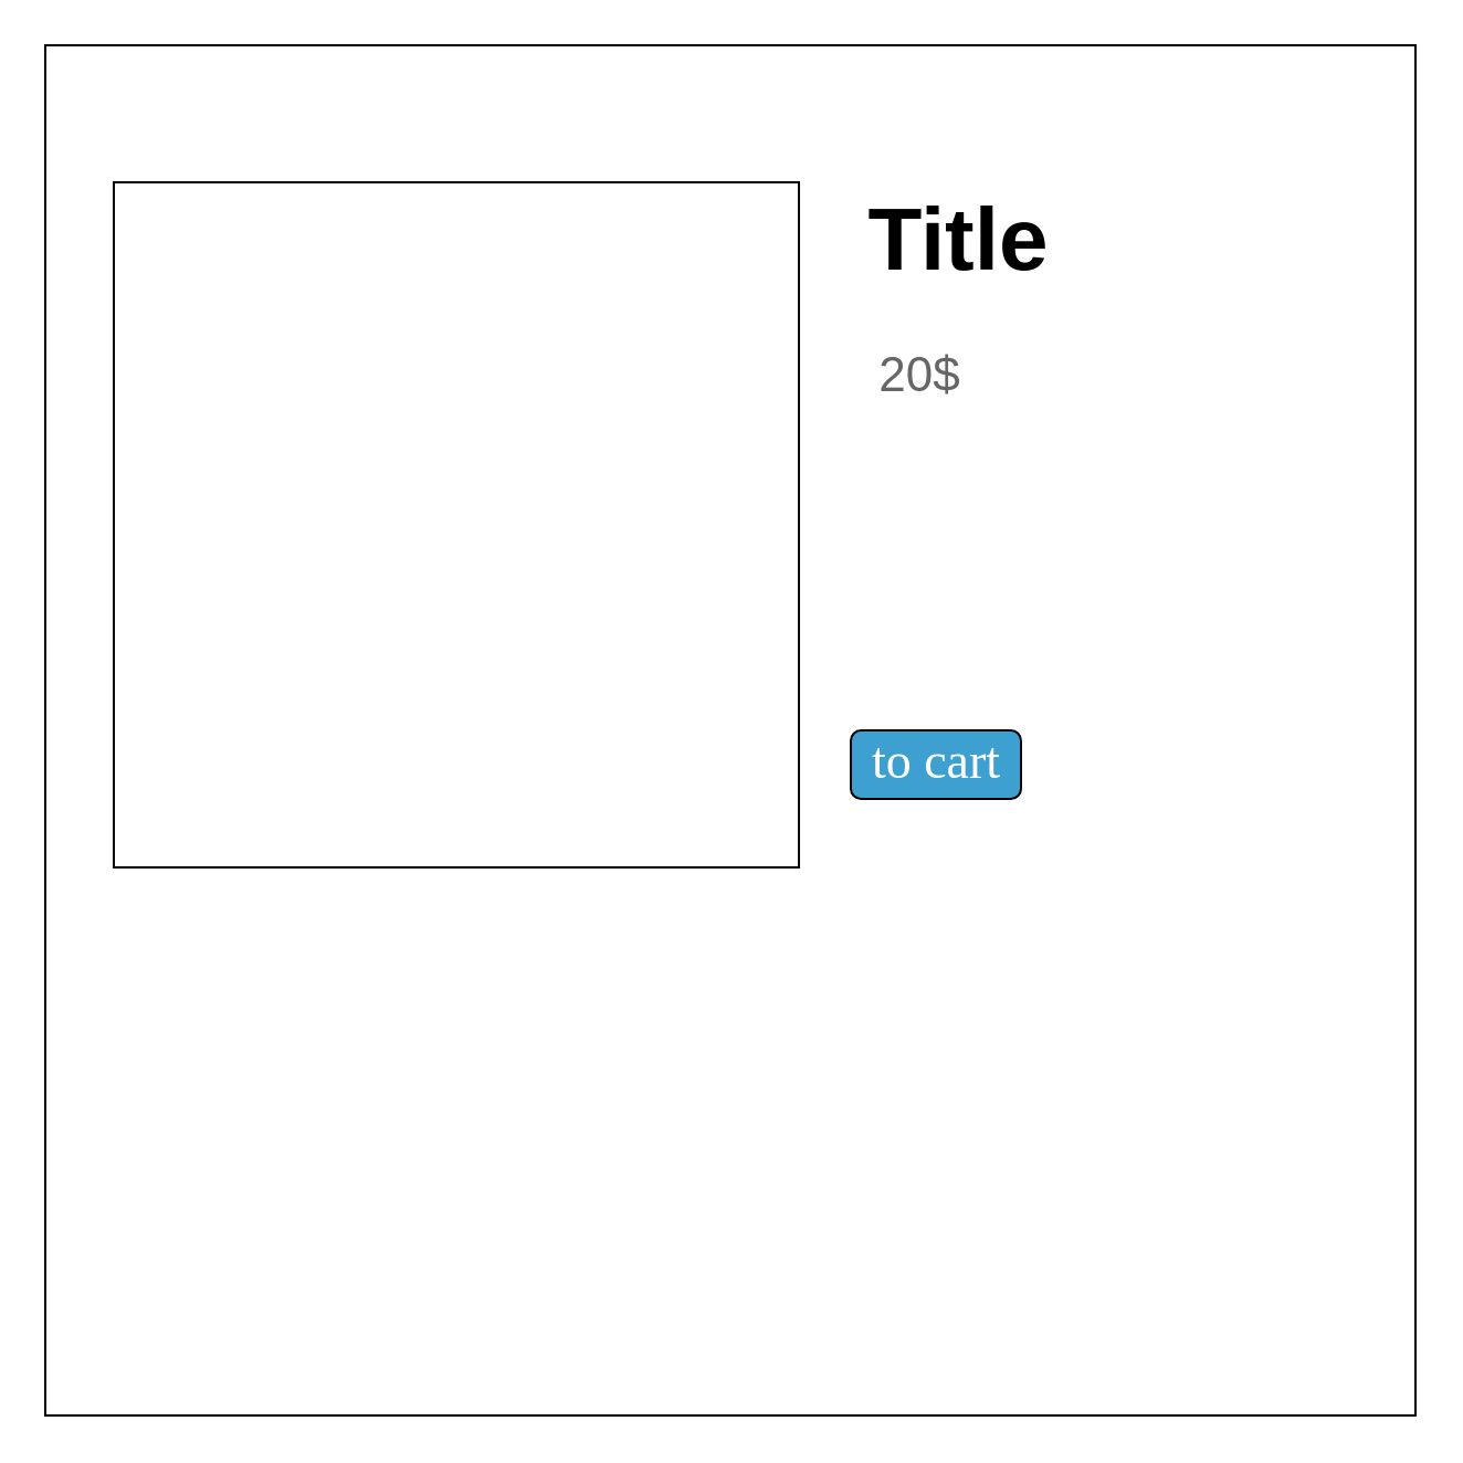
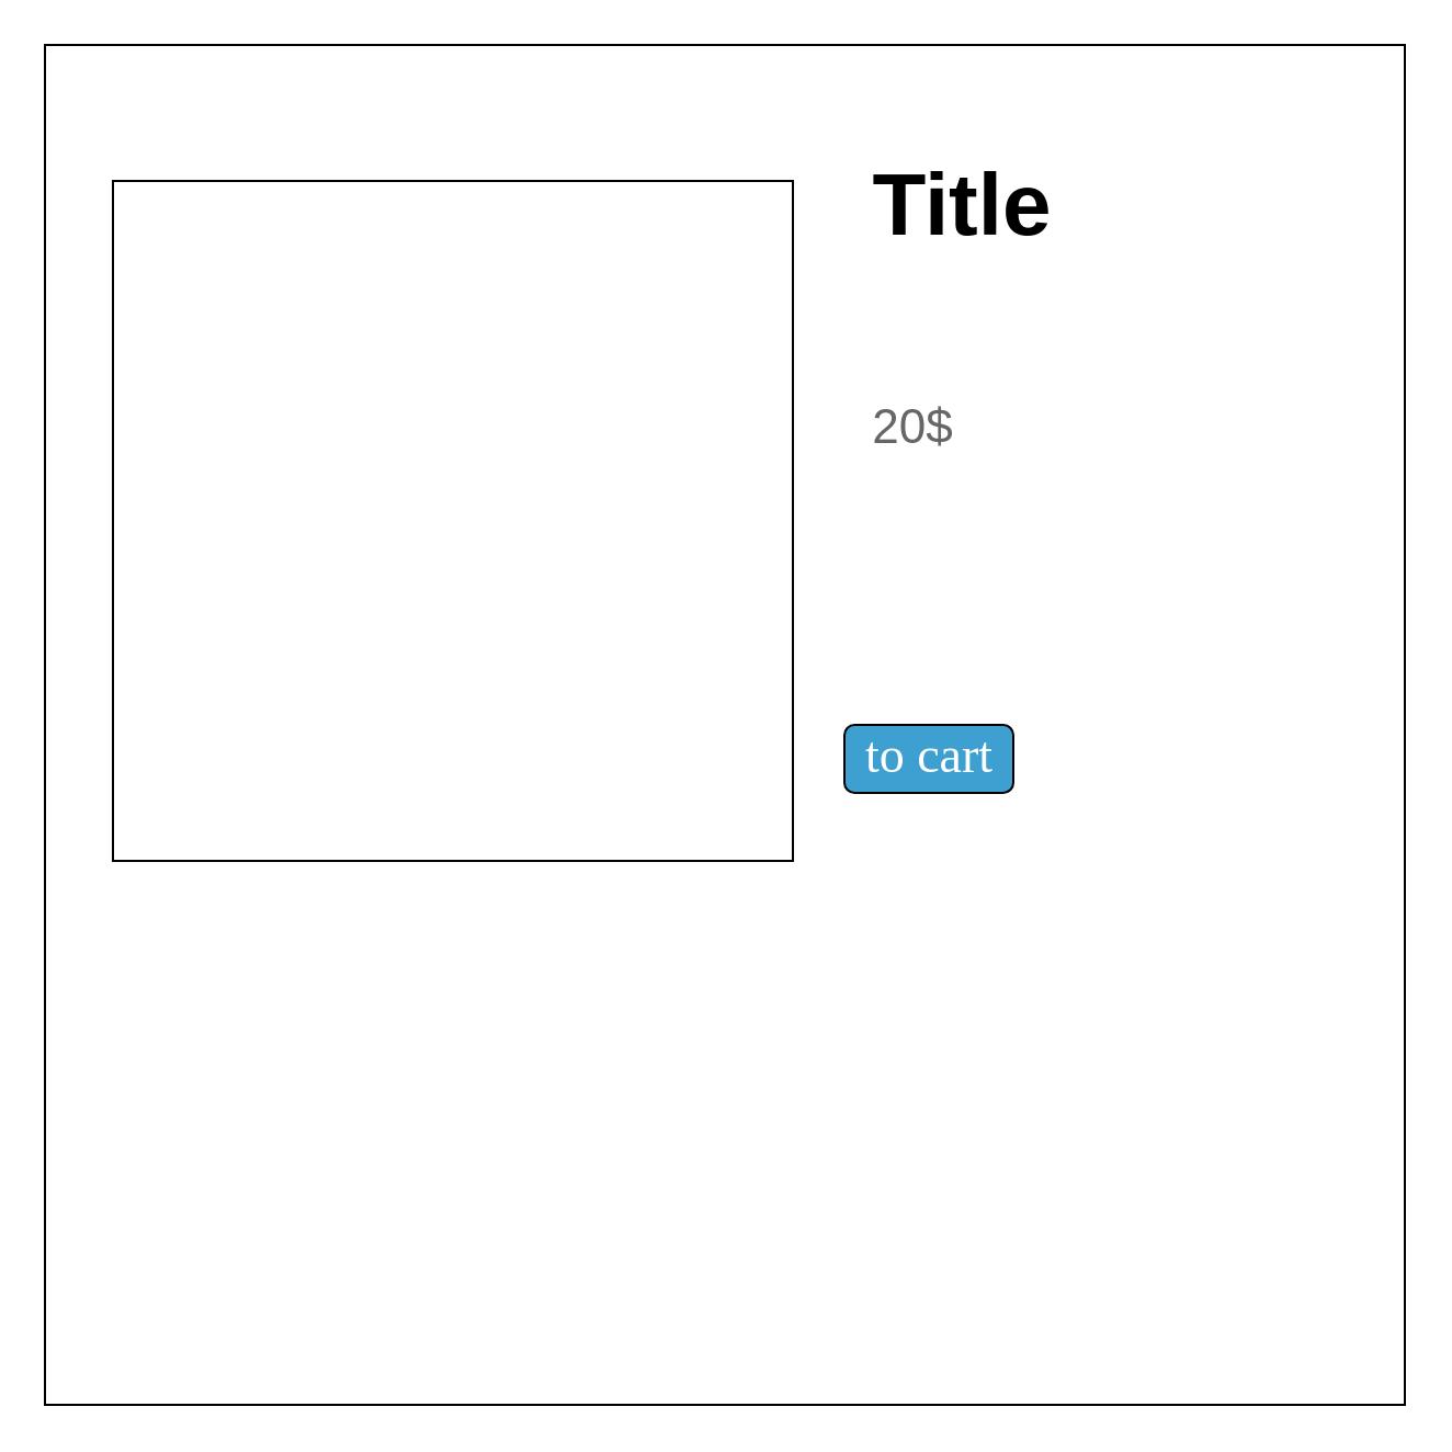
  <mxCell id="0" />
  <mxCell id="1" parent="0" />
  <mxCell id="2" value="" style="whiteSpace=wrap;html=1;aspect=fixed;strokeWidth=1;" vertex="1" parent="1"><mxGeometry x="20" width="620" height="620" as="geometry" y="20" /></mxCell>
  <mxCell id="3" value="" style="rounded=0;whiteSpace=wrap;html=1;strokeWidth=1;" vertex="1" parent="1"><mxGeometry x="51" y="82" width="310" height="310" as="geometry" /></mxCell>
- <mxCell id="4" value="Title" style="text;html=1;strokeColor=none;fillColor=none;align=center;verticalAlign=middle;whiteSpace=wrap;rounded=0;fontStyle=1;fontSize=40;" vertex="1" parent="1"><mxGeometry x="387" y="97" width="93" height="20" as="geometry" /></mxCell>
- <mxCell id="5" value="20$" style="text;html=1;strokeColor=none;fillColor=none;align=center;verticalAlign=middle;whiteSpace=wrap;rounded=0;fontStyle=0;fontSize=22;horizontal=1;labelPosition=center;verticalLabelPosition=middle;fontColor=#666666;" vertex="1" parent="1"><mxGeometry x="384.5" y="159.5" width="62" height="20" as="geometry" /></mxCell>
+ <mxCell id="4" value="Title" style="text;html=1;strokeColor=none;fillColor=none;align=center;verticalAlign=middle;whiteSpace=wrap;rounded=0;fontStyle=1;fontSize=40;" vertex="1" parent="1"><mxGeometry x="392" y="82" width="93" height="20" as="geometry" /></mxCell>
+ <mxCell id="5" value="20$" style="text;html=1;strokeColor=none;fillColor=none;align=center;verticalAlign=middle;whiteSpace=wrap;rounded=0;fontStyle=0;fontSize=22;horizontal=1;labelPosition=center;verticalLabelPosition=middle;fontColor=#666666;" vertex="1" parent="1"><mxGeometry x="384.5" y="184.5" width="62" height="20" as="geometry" /></mxCell>
  <mxCell id="6" value="" style="rounded=1;whiteSpace=wrap;html=1;strokeWidth=1;fontSize=22;fontColor=#1C9E7C;align=left;fillColor=#3DA0D1;" vertex="1" parent="1"><mxGeometry x="384.5" y="330" width="77" height="31" as="geometry" /></mxCell>
  <mxCell id="7" value="to cart" style="text;html=1;strokeColor=none;fillColor=none;align=center;verticalAlign=bottom;whiteSpace=wrap;rounded=0;fontSize=23;fontColor=#FFFFFF;fontFamily=Times New Roman;" vertex="1" parent="1"><mxGeometry x="377" y="330" width="93" height="31" as="geometry" /></mxCell>
